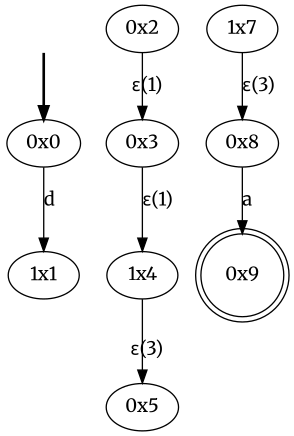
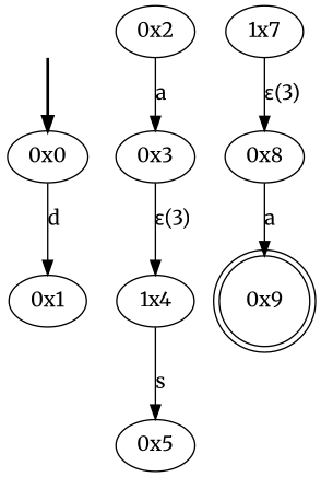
  digraph {
    fontname=Merriweather
    node [fontname=Merriweather]
    edge [fontname=Merriweather]
    fake [style=invisible]
    "0x0" [root=true]
-   "0x1" [label="1x1"]
+   "0x1"
    "0x2"
    "0x3"
    n6 [label="1x4"]
    "0x5"
    n8 [label="1x7"]
    "0x8"
    "0x9" [shape=doublecircle]
    fake -> "0x0" [style=bold]
    "0x0" -> "0x1" [label=d]
-   "0x2" -> "0x3" [label="ε(1)"]
-   "0x3" -> n6 [label="ε(1)"]
-   n6 -> "0x5" [label="ε(3)"]
+   "0x2" -> "0x3" [label=a]
+   "0x3" -> n6 [label="ε(3)"]
+   n6 -> "0x5" [label=s]
    n8 -> "0x8" [label="ε(3)"]
    "0x8" -> "0x9" [label=a]
  }
